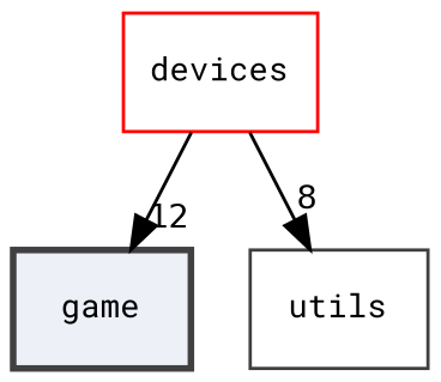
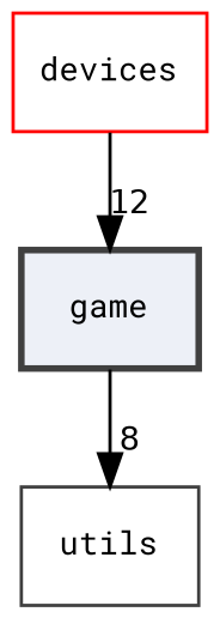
  digraph {
    compound=true
    fontname="Roboto Mono"
    node [color=grey25 fillcolor="#edf0f7" fontname="Roboto Mono" fontsize=10 shape=box]
    edge [fontname="Roboto Mono" fontsize=10 labeldistance=1.5 labelfontname=Helvetica labelfontsize=10]
    n1 [label=game style="filled,bold,"]
    n2 [label=utils]
    n3 [color=red label=devices]
-   n3 -> n2 [headlabel=8]
+   n1 -> n2 [headlabel=8]
    n3 -> n1 [headlabel=12]
  }
